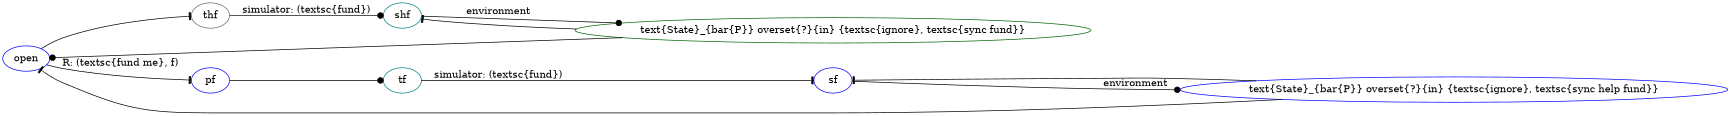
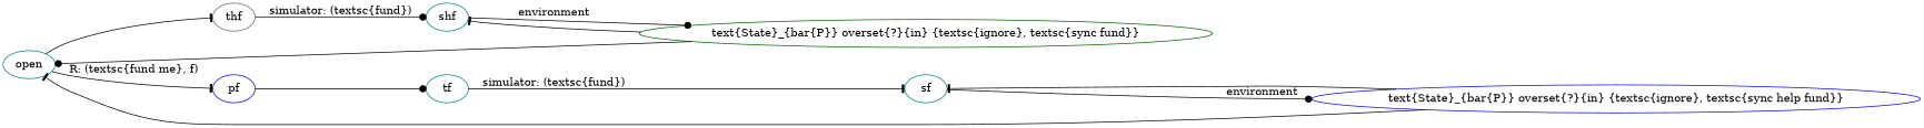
  digraph {
    rankdir=LR
    node [color=blue]
    edge [arrowhead=tee]
-   open [texlbl="\textsc{open}"]
+   open [color=teal texlbl="\textsc{open}"]
    thf [color=gray40 texlbl="\textsc{tentative} \textsc{help fund}"]
    pf [texlbl="\textsc{pending fund}"]
    shf [color=teal texlbl="\textsc{sync} \textsc{help fund}"]
    tf [color=teal texlbl="\textsc{tentative fund}"]
    n6 [color=darkgreen label="\text{State}_{\bar{P}} \overset{?}{\in} \{\textsc{ignore}, \textsc{sync fund}\}" style=diamond]
-   sf [texlbl="\textsc{sync fund}"]
+   sf [color=teal texlbl="\textsc{sync fund}"]
    n8 [label="\text{State}_{\bar{P}} \overset{?}{\in} \{\textsc{ignore}, \textsc{sync help fund}\}" style=diamond]
    open -> thf [texlbl="intercept ``define \textsc{virt} ITI `$\texttt{host}_P$'{}''"]
    open -> pf [label="R: (\textsc{fund me}, f)"]
    thf -> shf [arrowhead=dot label="\simulator: (\textsc{fund})"]
    pf -> tf [arrowhead=dot texlbl="intercept ``define \textsc{virt} ITI `$\texttt{host}_P$'{}''"]
    shf -> n6 [arrowhead=dot label="\environment"]
    tf -> sf [label="\simulator: (\textsc{fund})"]
    n6 -> open [arrowhead=dot texlbl=True]
    n6 -> shf [texlbl=False]
    sf -> n8 [arrowhead=dot label="\environment"]
    n8 -> open [texlbl="True; $\text{bal}_P \gets \text{bal}_P - f$"]
    n8 -> sf [texlbl=False]
  }
